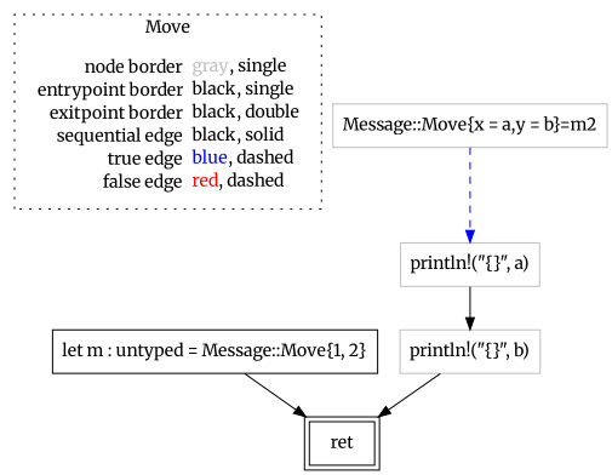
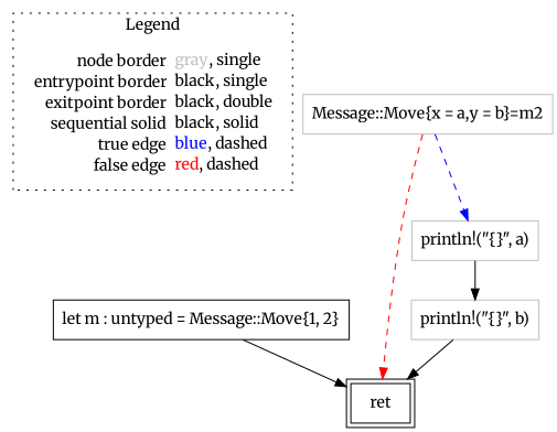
  digraph {
    fontname=Merriweather
    node [fontname=Merriweather shape=rect color=gray]
    edge [color=black fontname=Merriweather]
-   n1 [label=<<table border="0" cellpadding="2" cellspacing="0" cellborder="0"><tr><td align="right">node border&nbsp;</td><td align="left"><font color="gray">gray</font>, single</td></tr><tr><td align="right">entrypoint border&nbsp;</td><td align="left"><font color="black">black</font>, single</td></tr><tr><td align="right">exitpoint border&nbsp;</td><td align="left"><font color="black">black</font>, double</td></tr><tr><td align="right">sequential edge&nbsp;</td><td align="left"><font color="black">black</font>, solid</td></tr><tr><td align="right">true edge&nbsp;</td><td align="left"><font color="blue">blue</font>, dashed</td></tr><tr><td align="right">false edge&nbsp;</td><td align="left"><font color="red">red</font>, dashed</td></tr></table>> shape=plaintext color=""]
+   n1 [label=<<table border="0" cellpadding="2" cellspacing="0" cellborder="0"><tr><td align="right">node border&nbsp;</td><td align="left"><font color="gray">gray</font>, single</td></tr><tr><td align="right">entrypoint border&nbsp;</td><td align="left"><font color="black">black</font>, single</td></tr><tr><td align="right">exitpoint border&nbsp;</td><td align="left"><font color="black">black</font>, double</td></tr><tr><td align="right">sequential solid&nbsp;</td><td align="left"><font color="black">black</font>, solid</td></tr><tr><td align="right">true edge&nbsp;</td><td align="left"><font color="blue">blue</font>, dashed</td></tr><tr><td align="right">false edge&nbsp;</td><td align="left"><font color="red">red</font>, dashed</td></tr></table>> shape=plaintext color=""]
    n2 [color=black label=<let m : untyped = Message::Move{1, 2}>]
    n3 [color=black label=<ret> peripheries=2]
    n4 [label=<Message::Move{x = a,y = b}=m2>]
    n5 [label=<println!(&quot;{}&quot;, a)>]
    n6 [label=<println!(&quot;{}&quot;, b)>]
    subgraph cluster_1 {
-     label=Move
+     label=Legend
      style=dotted
      n1
    }
    n2 -> n3
+   n4 -> n3 [color=red style=dashed]
    n4 -> n5 [color=blue style=dashed]
    n5 -> n6
    n6 -> n3
  }
